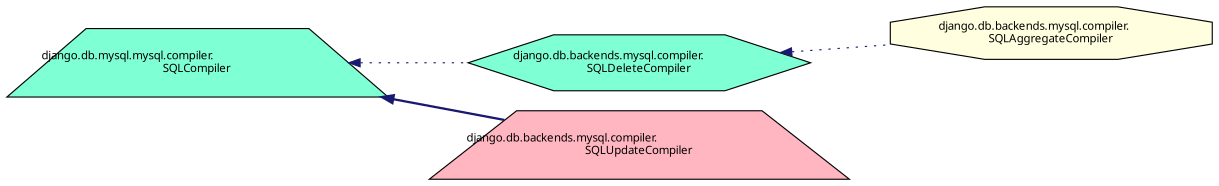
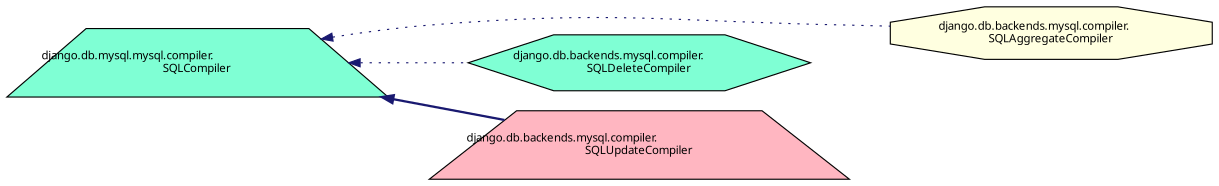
  digraph {
    fontname="Noto Sans"
    rankdir=LR
    node [color=black fillcolor=aquamarine fontname="Noto Sans" fontsize=10 shape=trapezium style=filled]
    edge [color=midnightblue dir=back fontname="Noto Sans" fontsize=10 labelfontname=Helvetica labelfontsize=10 style=dotted]
    n1 [height=0.2 label="django.db.mysql.mysql.compiler.\lSQLCompiler" width=0.4]
    n2 [fillcolor=lightyellow height=0.2 label="django.db.backends.mysql.compiler.\lSQLAggregateCompiler" shape=octagon width=0.4]
    n3 [height=0.2 label="django.db.backends.mysql.compiler.\lSQLDeleteCompiler" shape=hexagon width=0.4]
    n4 [fillcolor=lightpink height=0.2 label="django.db.backends.mysql.compiler.\lSQLUpdateCompiler" width=0.4]
-   n3 -> n2
+   n1 -> n2
    n1 -> n3
    n1 -> n4 [style=bold]
  }
